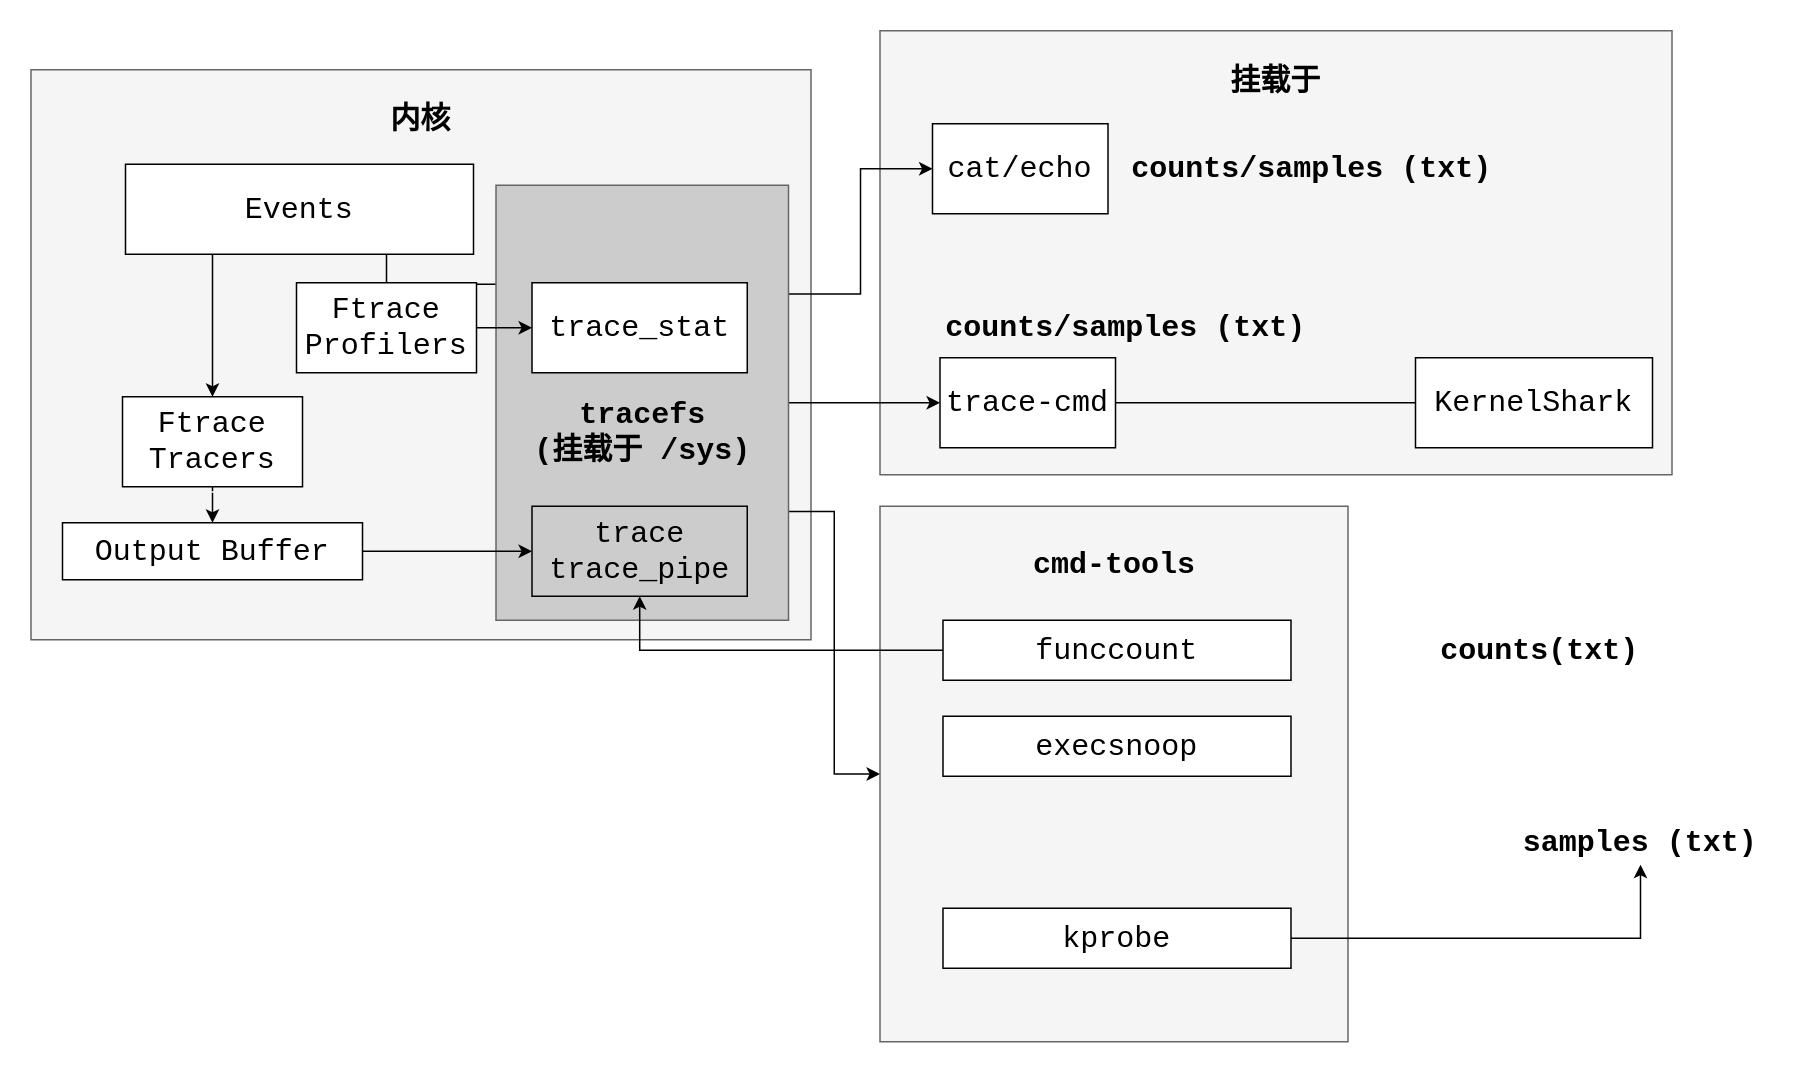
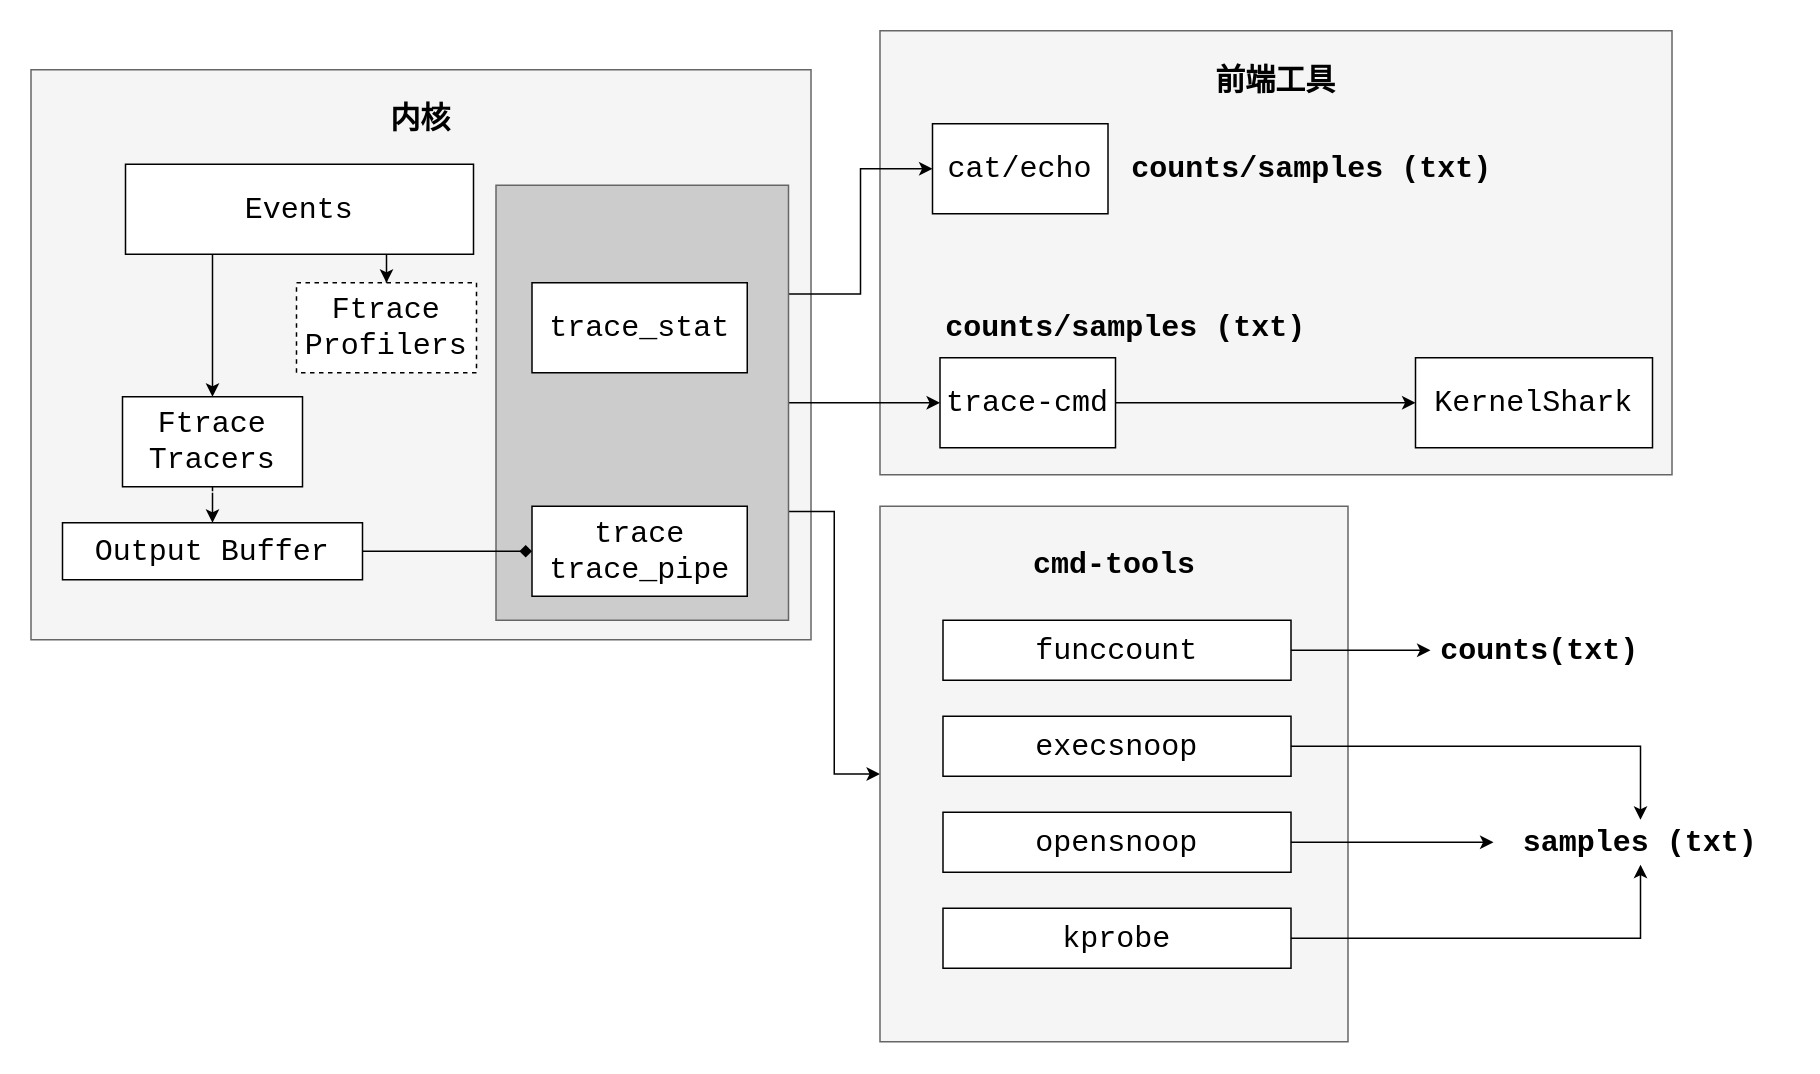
  <mxCell id="0" />
  <mxCell id="1" parent="0" />
  <mxCell id="2" value="" style="rounded=0;whiteSpace=wrap;html=1;fillColor=#f5f5f5;fontColor=#333333;strokeColor=#666666;" vertex="1" parent="1"><mxGeometry x="586" y="20" width="528" height="296" as="geometry" /></mxCell>
  <mxCell id="3" value="" style="rounded=0;whiteSpace=wrap;html=1;fillColor=#f5f5f5;fontColor=#333333;strokeColor=#666666;" vertex="1" parent="1"><mxGeometry x="20" y="46" width="520" height="380" as="geometry" /></mxCell>
  <mxCell id="4" style="edgeStyle=orthogonalEdgeStyle;rounded=0;orthogonalLoop=1;jettySize=auto;html=1;fontFamily=Courier New;fontSize=20;exitX=0.25;exitY=1;exitDx=0;exitDy=0;" edge="1" parent="1" source="6" target="9"><mxGeometry relative="1" as="geometry" /></mxCell>
- <mxCell id="5" style="edgeStyle=orthogonalEdgeStyle;rounded=0;orthogonalLoop=1;jettySize=auto;html=1;fontFamily=Courier New;fontSize=20;exitX=0.75;exitY=1;exitDx=0;exitDy=0;" edge="1" parent="1" source="6" target="16"><mxGeometry relative="1" as="geometry" /></mxCell>
+ <mxCell id="5" style="edgeStyle=orthogonalEdgeStyle;rounded=0;orthogonalLoop=1;jettySize=auto;html=1;fontFamily=Courier New;fontSize=20;exitX=0.75;exitY=1;exitDx=0;exitDy=0;" edge="1" parent="1" source="6" target="10"><mxGeometry relative="1" as="geometry" /></mxCell>
  <mxCell id="6" value="&lt;font style=&quot;font-size: 20px&quot; face=&quot;Courier New&quot;&gt;Events&lt;/font&gt;" style="rounded=0;whiteSpace=wrap;html=1;" vertex="1" parent="1"><mxGeometry x="83" y="109" width="232" height="60" as="geometry" /></mxCell>
  <mxCell id="7" value="&lt;font style=&quot;font-size: 20px&quot; face=&quot;Courier New&quot;&gt;Output Buffer&lt;/font&gt;" style="rounded=0;whiteSpace=wrap;html=1;" vertex="1" parent="1"><mxGeometry x="41" y="348" width="200" height="38" as="geometry" /></mxCell>
  <mxCell id="8" style="edgeStyle=orthogonalEdgeStyle;rounded=0;orthogonalLoop=1;jettySize=auto;html=1;fontFamily=Courier New;fontSize=20;dashed=1;" edge="1" parent="1" source="9" target="7"><mxGeometry relative="1" as="geometry" /></mxCell>
  <mxCell id="9" value="&lt;font style=&quot;font-size: 20px&quot; face=&quot;Courier New&quot;&gt;Ftrace Tracers&lt;/font&gt;" style="rounded=0;whiteSpace=wrap;html=1;" vertex="1" parent="1"><mxGeometry x="81" y="264" width="120" height="60" as="geometry" /></mxCell>
- <mxCell id="10" value="&lt;font style=&quot;font-size: 20px&quot; face=&quot;Courier New&quot;&gt;Ftrace Profilers&lt;/font&gt;" style="rounded=0;whiteSpace=wrap;html=1;" vertex="1" parent="1"><mxGeometry x="197" y="188" width="120" height="60" as="geometry" /></mxCell>
+ <mxCell id="10" value="&lt;font style=&quot;font-size: 20px&quot; face=&quot;Courier New&quot;&gt;Ftrace Profilers&lt;/font&gt;" style="rounded=0;whiteSpace=wrap;html=1;dashed=1;" vertex="1" parent="1"><mxGeometry x="197" y="188" width="120" height="60" as="geometry" /></mxCell>
  <mxCell id="11" value="&lt;b&gt;内核&lt;/b&gt;" style="text;html=1;strokeColor=none;fillColor=none;align=center;verticalAlign=middle;whiteSpace=wrap;rounded=0;fontFamily=Courier New;fontSize=20;" vertex="1" parent="1"><mxGeometry x="235" y="64" width="90" height="30" as="geometry" /></mxCell>
  <mxCell id="12" style="edgeStyle=orthogonalEdgeStyle;rounded=0;orthogonalLoop=1;jettySize=auto;html=1;fontFamily=Courier New;fontSize=20;exitX=1;exitY=0.25;exitDx=0;exitDy=0;" edge="1" parent="1" source="15" target="20"><mxGeometry relative="1" as="geometry" /></mxCell>
  <mxCell id="13" style="edgeStyle=orthogonalEdgeStyle;rounded=0;orthogonalLoop=1;jettySize=auto;html=1;entryX=0;entryY=0.5;entryDx=0;entryDy=0;fontFamily=Courier New;fontSize=20;" edge="1" parent="1" source="15" target="22"><mxGeometry relative="1" as="geometry" /></mxCell>
  <mxCell id="14" style="edgeStyle=orthogonalEdgeStyle;rounded=0;orthogonalLoop=1;jettySize=auto;html=1;fontFamily=Courier New;fontSize=20;exitX=1;exitY=0.75;exitDx=0;exitDy=0;" edge="1" parent="1" source="15" target="23"><mxGeometry relative="1" as="geometry" /></mxCell>
  <mxCell id="15" value="" style="rounded=0;whiteSpace=wrap;html=1;fillColor=#CCCCCC;fontColor=#333333;strokeColor=#666666;" vertex="1" parent="1"><mxGeometry x="330" y="123" width="195" height="290" as="geometry" /></mxCell>
  <mxCell id="16" value="&lt;font style=&quot;font-size: 20px&quot; face=&quot;Courier New&quot;&gt;trace_stat&lt;/font&gt;" style="rounded=0;whiteSpace=wrap;html=1;" vertex="1" parent="1"><mxGeometry x="354" y="188" width="143.5" height="60" as="geometry" /></mxCell>
- <mxCell id="17" style="edgeStyle=orthogonalEdgeStyle;rounded=0;orthogonalLoop=1;jettySize=auto;html=1;fontFamily=Courier New;fontSize=20;" edge="1" parent="1" source="10" target="16"><mxGeometry relative="1" as="geometry" /></mxCell>
- <mxCell id="18" value="&lt;font style=&quot;font-size: 20px&quot; face=&quot;Courier New&quot;&gt;trace&lt;br&gt;trace_pipe&lt;br&gt;&lt;/font&gt;" style="rounded=0;whiteSpace=wrap;html=1;fillColor=#cccccc;" vertex="1" parent="1"><mxGeometry x="354" y="337" width="143.5" height="60" as="geometry" /></mxCell>
- <mxCell id="19" value="&lt;b&gt;tracefs &lt;br&gt;(挂载于 /sys)&lt;/b&gt;" style="text;html=1;strokeColor=none;fillColor=none;align=center;verticalAlign=middle;whiteSpace=wrap;rounded=0;fontFamily=Courier New;fontSize=20;" vertex="1" parent="1"><mxGeometry x="337.5" y="273" width="180" height="30" as="geometry" /></mxCell>
+ <mxCell id="18" value="&lt;font style=&quot;font-size: 20px&quot; face=&quot;Courier New&quot;&gt;trace&lt;br&gt;trace_pipe&lt;br&gt;&lt;/font&gt;" style="rounded=0;whiteSpace=wrap;html=1;" vertex="1" parent="1"><mxGeometry x="354" y="337" width="143.5" height="60" as="geometry" /></mxCell>
  <mxCell id="20" value="&lt;font style=&quot;font-size: 20px&quot; face=&quot;Courier New&quot;&gt;cat/echo&lt;br&gt;&lt;/font&gt;" style="rounded=0;whiteSpace=wrap;html=1;" vertex="1" parent="1"><mxGeometry x="621" y="82" width="117" height="60" as="geometry" /></mxCell>
- <mxCell id="21" style="edgeStyle=orthogonalEdgeStyle;rounded=0;orthogonalLoop=1;jettySize=auto;html=1;fontFamily=Courier New;fontSize=20;endArrow=none;" edge="1" parent="1" source="22" target="34"><mxGeometry relative="1" as="geometry" /></mxCell>
+ <mxCell id="21" style="edgeStyle=orthogonalEdgeStyle;rounded=0;orthogonalLoop=1;jettySize=auto;html=1;fontFamily=Courier New;fontSize=20;" edge="1" parent="1" source="22" target="34"><mxGeometry relative="1" as="geometry" /></mxCell>
  <mxCell id="22" value="&lt;font style=&quot;font-size: 20px&quot; face=&quot;Courier New&quot;&gt;trace-cmd&lt;br&gt;&lt;/font&gt;" style="rounded=0;whiteSpace=wrap;html=1;" vertex="1" parent="1"><mxGeometry x="626" y="238" width="117" height="60" as="geometry" /></mxCell>
  <mxCell id="23" value="" style="rounded=0;whiteSpace=wrap;html=1;fillColor=#f5f5f5;fontColor=#333333;strokeColor=#666666;" vertex="1" parent="1"><mxGeometry x="586" y="337" width="312" height="357" as="geometry" /></mxCell>
  <mxCell id="24" value="&lt;b&gt;cmd-tools&lt;/b&gt;" style="text;html=1;strokeColor=none;fillColor=none;align=center;verticalAlign=middle;whiteSpace=wrap;rounded=0;fontFamily=Courier New;fontSize=20;" vertex="1" parent="1"><mxGeometry x="669.5" y="361" width="145" height="30" as="geometry" /></mxCell>
- <mxCell id="25" style="edgeStyle=orthogonalEdgeStyle;rounded=0;orthogonalLoop=1;jettySize=auto;html=1;fontFamily=Courier New;fontSize=20;" edge="1" parent="1" source="26" target="18"><mxGeometry relative="1" as="geometry" /></mxCell>
+ <mxCell id="25" style="edgeStyle=orthogonalEdgeStyle;rounded=0;orthogonalLoop=1;jettySize=auto;html=1;entryX=0;entryY=0.5;entryDx=0;entryDy=0;fontFamily=Courier New;fontSize=20;" edge="1" parent="1" source="26" target="37"><mxGeometry relative="1" as="geometry" /></mxCell>
  <mxCell id="26" value="&lt;font style=&quot;font-size: 20px&quot; face=&quot;Courier New&quot;&gt;funccount&lt;/font&gt;" style="rounded=0;whiteSpace=wrap;html=1;" vertex="1" parent="1"><mxGeometry x="628" y="413" width="232" height="40" as="geometry" /></mxCell>
+ <mxCell id="27" style="edgeStyle=orthogonalEdgeStyle;rounded=0;orthogonalLoop=1;jettySize=auto;html=1;fontFamily=Courier New;fontSize=20;" edge="1" parent="1" source="28" target="38"><mxGeometry relative="1" as="geometry" /></mxCell>
  <mxCell id="28" value="&lt;font style=&quot;font-size: 20px&quot; face=&quot;Courier New&quot;&gt;execsnoop&lt;/font&gt;" style="rounded=0;whiteSpace=wrap;html=1;" vertex="1" parent="1"><mxGeometry x="628" y="477" width="232" height="40" as="geometry" /></mxCell>
+ <mxCell id="29" style="edgeStyle=orthogonalEdgeStyle;rounded=0;orthogonalLoop=1;jettySize=auto;html=1;fontFamily=Courier New;fontSize=20;" edge="1" parent="1" source="30" target="38"><mxGeometry relative="1" as="geometry" /></mxCell>
+ <mxCell id="30" value="&lt;font style=&quot;font-size: 20px&quot; face=&quot;Courier New&quot;&gt;opensnoop&lt;/font&gt;" style="rounded=0;whiteSpace=wrap;html=1;" vertex="1" parent="1"><mxGeometry x="628" y="541" width="232" height="40" as="geometry" /></mxCell>
  <mxCell id="31" style="edgeStyle=orthogonalEdgeStyle;rounded=0;orthogonalLoop=1;jettySize=auto;html=1;fontFamily=Courier New;fontSize=20;" edge="1" parent="1" source="32" target="38"><mxGeometry relative="1" as="geometry" /></mxCell>
  <mxCell id="32" value="&lt;font style=&quot;font-size: 20px&quot; face=&quot;Courier New&quot;&gt;kprobe&lt;/font&gt;" style="rounded=0;whiteSpace=wrap;html=1;" vertex="1" parent="1"><mxGeometry x="628" y="605" width="232" height="40" as="geometry" /></mxCell>
- <mxCell id="33" value="&lt;b&gt;挂载于&lt;/b&gt;" style="text;html=1;strokeColor=none;fillColor=none;align=center;verticalAlign=middle;whiteSpace=wrap;rounded=0;fontFamily=Courier New;fontSize=20;" vertex="1" parent="1"><mxGeometry x="807" y="39" width="86" height="30" as="geometry" /></mxCell>
+ <mxCell id="33" value="&lt;b&gt;前端工具&lt;/b&gt;" style="text;html=1;strokeColor=none;fillColor=none;align=center;verticalAlign=middle;whiteSpace=wrap;rounded=0;fontFamily=Courier New;fontSize=20;" vertex="1" parent="1"><mxGeometry x="807" y="39" width="86" height="30" as="geometry" /></mxCell>
  <mxCell id="34" value="&lt;font style=&quot;font-size: 20px&quot; face=&quot;Courier New&quot;&gt;KernelShark&lt;br&gt;&lt;/font&gt;" style="rounded=0;whiteSpace=wrap;html=1;" vertex="1" parent="1"><mxGeometry x="943" y="238" width="158" height="60" as="geometry" /></mxCell>
  <mxCell id="35" value="&lt;b&gt;counts/samples (txt)&lt;/b&gt;" style="text;html=1;strokeColor=none;fillColor=none;align=center;verticalAlign=middle;whiteSpace=wrap;rounded=0;fontFamily=Courier New;fontSize=20;" vertex="1" parent="1"><mxGeometry x="745" y="97" width="258" height="30" as="geometry" /></mxCell>
  <mxCell id="36" value="&lt;b&gt;counts/samples (txt)&lt;/b&gt;" style="text;html=1;strokeColor=none;fillColor=none;align=center;verticalAlign=middle;whiteSpace=wrap;rounded=0;fontFamily=Courier New;fontSize=20;" vertex="1" parent="1"><mxGeometry x="621" y="203" width="258" height="30" as="geometry" /></mxCell>
  <mxCell id="37" value="&lt;b&gt;counts(txt)&lt;/b&gt;" style="text;html=1;strokeColor=none;fillColor=none;align=center;verticalAlign=middle;whiteSpace=wrap;rounded=0;fontFamily=Courier New;fontSize=20;" vertex="1" parent="1"><mxGeometry x="953" y="418" width="146" height="30" as="geometry" /></mxCell>
  <mxCell id="38" value="&lt;b&gt;samples (txt)&lt;/b&gt;" style="text;html=1;strokeColor=none;fillColor=none;align=center;verticalAlign=middle;whiteSpace=wrap;rounded=0;fontFamily=Courier New;fontSize=20;" vertex="1" parent="1"><mxGeometry x="995" y="546" width="196" height="30" as="geometry" /></mxCell>
- <mxCell id="39" style="edgeStyle=orthogonalEdgeStyle;rounded=0;orthogonalLoop=1;jettySize=auto;html=1;fontFamily=Courier New;fontSize=20;" edge="1" parent="1" source="7" target="18"><mxGeometry relative="1" as="geometry" /></mxCell>
+ <mxCell id="39" style="edgeStyle=orthogonalEdgeStyle;rounded=0;orthogonalLoop=1;jettySize=auto;html=1;fontFamily=Courier New;fontSize=20;endArrow=diamond;" edge="1" parent="1" source="7" target="18"><mxGeometry relative="1" as="geometry" /></mxCell>
